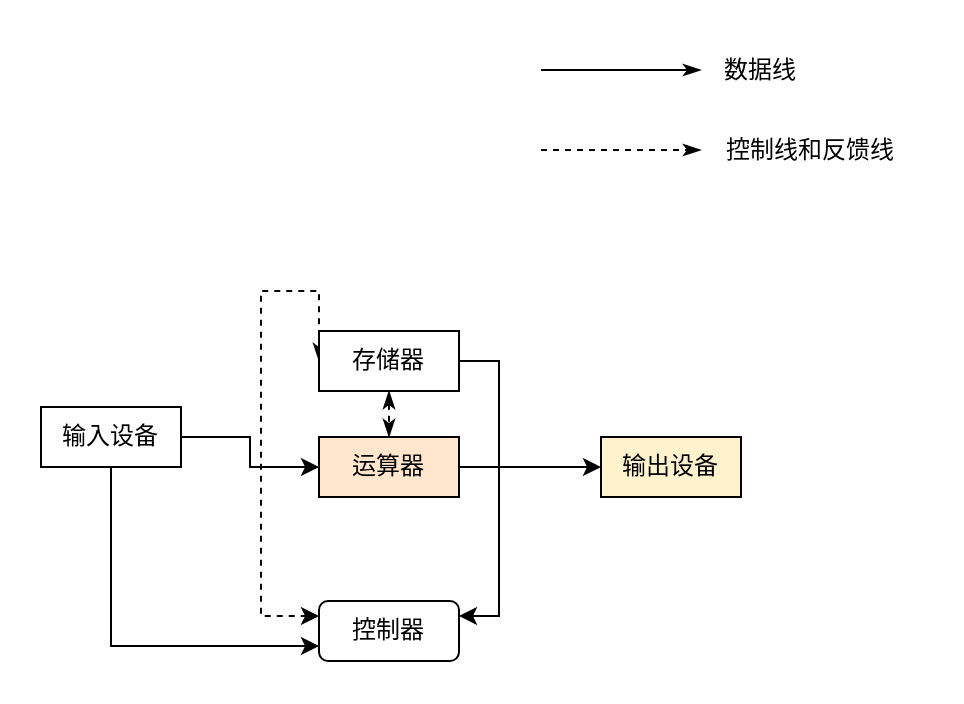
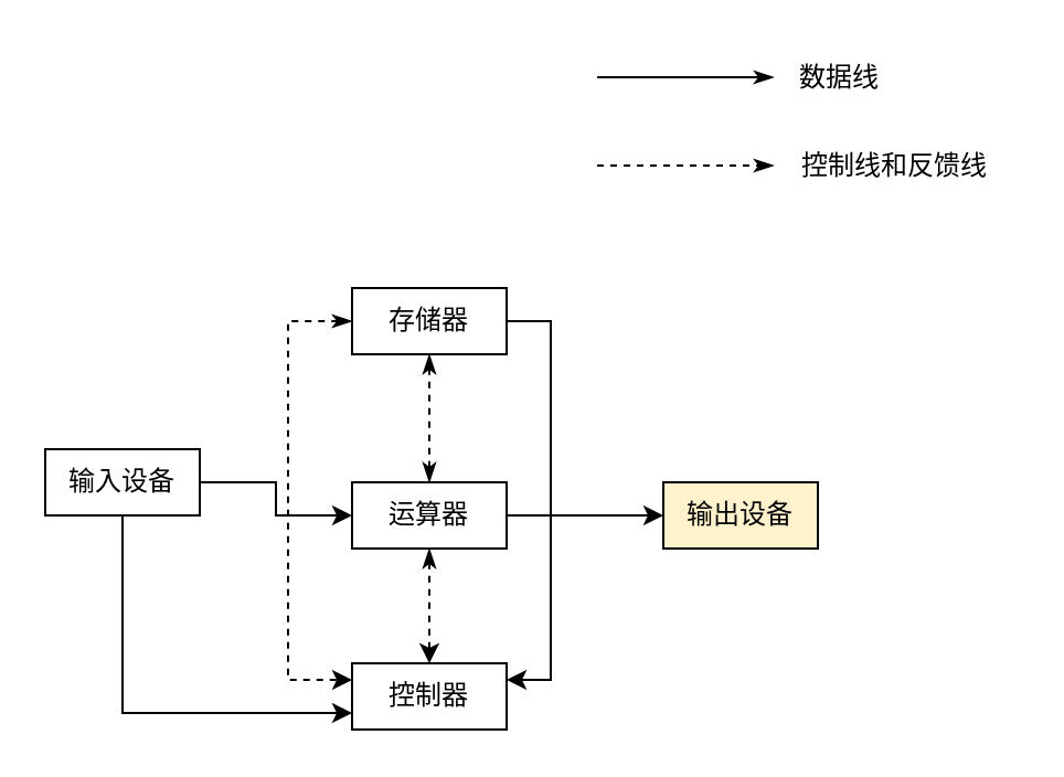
  <mxCell id="0" />
  <mxCell id="1" parent="0" />
+ <mxCell id="2" style="edgeStyle=orthogonalEdgeStyle;rounded=0;orthogonalLoop=1;jettySize=auto;html=1;exitX=0.5;exitY=1;exitDx=0;exitDy=0;entryX=0.5;entryY=0;entryDx=0;entryDy=0;startArrow=classicThin;startFill=1;dashed=1;" edge="1" parent="1" source="4" target="9"><mxGeometry relative="1" as="geometry" /></mxCell>
  <mxCell id="3" style="edgeStyle=orthogonalEdgeStyle;rounded=0;orthogonalLoop=1;jettySize=auto;html=1;exitX=1;exitY=0.5;exitDx=0;exitDy=0;entryX=0;entryY=0.5;entryDx=0;entryDy=0;" edge="1" parent="1" source="4" target="17"><mxGeometry relative="1" as="geometry" /></mxCell>
- <mxCell id="4" value="运算器" style="rounded=0;whiteSpace=wrap;html=1;fillColor=#ffe6cc;" vertex="1" parent="1"><mxGeometry x="159" y="218" width="70" height="30" as="geometry" /></mxCell>
+ <mxCell id="4" value="运算器" style="rounded=0;whiteSpace=wrap;html=1;" vertex="1" parent="1"><mxGeometry x="159" y="218" width="70" height="30" as="geometry" /></mxCell>
  <mxCell id="5" style="rounded=0;orthogonalLoop=1;jettySize=auto;html=1;exitX=0.5;exitY=1;exitDx=0;exitDy=0;entryX=0.5;entryY=0;entryDx=0;entryDy=0;endArrow=classicThin;endFill=1;startArrow=classicThin;startFill=1;dashed=1;" edge="1" parent="1" source="8" target="4"><mxGeometry relative="1" as="geometry" /></mxCell>
  <mxCell id="6" style="edgeStyle=orthogonalEdgeStyle;rounded=0;orthogonalLoop=1;jettySize=auto;html=1;exitX=1;exitY=0.5;exitDx=0;exitDy=0;entryX=1;entryY=0.25;entryDx=0;entryDy=0;" edge="1" parent="1" source="8" target="9"><mxGeometry relative="1" as="geometry" /></mxCell>
  <mxCell id="7" style="edgeStyle=orthogonalEdgeStyle;rounded=0;orthogonalLoop=1;jettySize=auto;html=1;exitX=0;exitY=0.5;exitDx=0;exitDy=0;entryX=0;entryY=0.25;entryDx=0;entryDy=0;dashed=1;startArrow=classicThin;startFill=1;" edge="1" parent="1" source="8" target="9"><mxGeometry relative="1" as="geometry"><Array as="points"><mxPoint x="130" y="145" /><mxPoint x="130" y="308" /></Array></mxGeometry></mxCell>
- <mxCell id="8" value="存储器" style="rounded=0;whiteSpace=wrap;html=1;" vertex="1" parent="1"><mxGeometry x="159" y="165" width="70" height="30" as="geometry" /></mxCell>
- <mxCell id="9" value="控制器" style="whiteSpace=wrap;html=1;rounded=1;" vertex="1" parent="1"><mxGeometry x="159" y="300" width="70" height="30" as="geometry" /></mxCell>
+ <mxCell id="8" value="存储器" style="rounded=0;whiteSpace=wrap;html=1;" vertex="1" parent="1"><mxGeometry x="159" y="130" width="70" height="30" as="geometry" /></mxCell>
+ <mxCell id="9" value="控制器" style="rounded=0;whiteSpace=wrap;html=1;" vertex="1" parent="1"><mxGeometry x="159" y="300" width="70" height="30" as="geometry" /></mxCell>
  <mxCell id="10" value="" style="endArrow=classicThin;html=1;rounded=0;endFill=1;" edge="1" parent="1"><mxGeometry width="50" height="50" relative="1" as="geometry"><mxPoint x="270" y="34.5" as="sourcePoint" /><mxPoint x="350" y="34.5" as="targetPoint" /></mxGeometry></mxCell>
  <mxCell id="11" value="数据线" style="text;html=1;strokeColor=none;fillColor=none;align=center;verticalAlign=middle;whiteSpace=wrap;rounded=0;" vertex="1" parent="1"><mxGeometry x="350" y="20" width="60" height="30" as="geometry" /></mxCell>
  <mxCell id="12" value="" style="endArrow=classicThin;html=1;rounded=0;endFill=1;dashed=1;" edge="1" parent="1"><mxGeometry width="50" height="50" relative="1" as="geometry"><mxPoint x="270" y="74.5" as="sourcePoint" /><mxPoint x="350" y="74.5" as="targetPoint" /></mxGeometry></mxCell>
  <mxCell id="13" value="控制线和反馈线" style="text;html=1;strokeColor=none;fillColor=none;align=center;verticalAlign=middle;whiteSpace=wrap;rounded=0;" vertex="1" parent="1"><mxGeometry x="350" y="60" width="110" height="30" as="geometry" /></mxCell>
  <mxCell id="14" style="edgeStyle=orthogonalEdgeStyle;rounded=0;orthogonalLoop=1;jettySize=auto;html=1;exitX=1;exitY=0.5;exitDx=0;exitDy=0;entryX=0;entryY=0.5;entryDx=0;entryDy=0;" edge="1" parent="1" source="16" target="4"><mxGeometry relative="1" as="geometry" /></mxCell>
  <mxCell id="15" style="edgeStyle=orthogonalEdgeStyle;rounded=0;orthogonalLoop=1;jettySize=auto;html=1;exitX=0.5;exitY=1;exitDx=0;exitDy=0;entryX=0;entryY=0.75;entryDx=0;entryDy=0;" edge="1" parent="1" source="16" target="9"><mxGeometry relative="1" as="geometry" /></mxCell>
  <mxCell id="16" value="输入设备" style="rounded=0;whiteSpace=wrap;html=1;" vertex="1" parent="1"><mxGeometry x="20" y="203" width="70" height="30" as="geometry" /></mxCell>
  <mxCell id="17" value="输出设备" style="rounded=0;whiteSpace=wrap;html=1;fillColor=#fff2cc;" vertex="1" parent="1"><mxGeometry x="300" y="218" width="70" height="30" as="geometry" /></mxCell>
